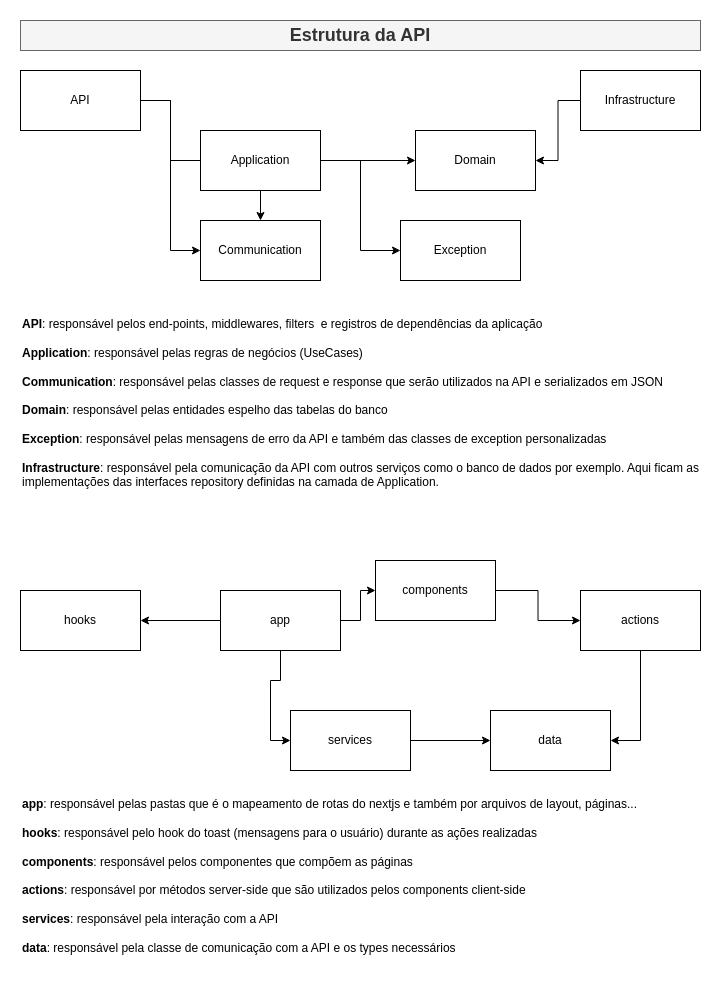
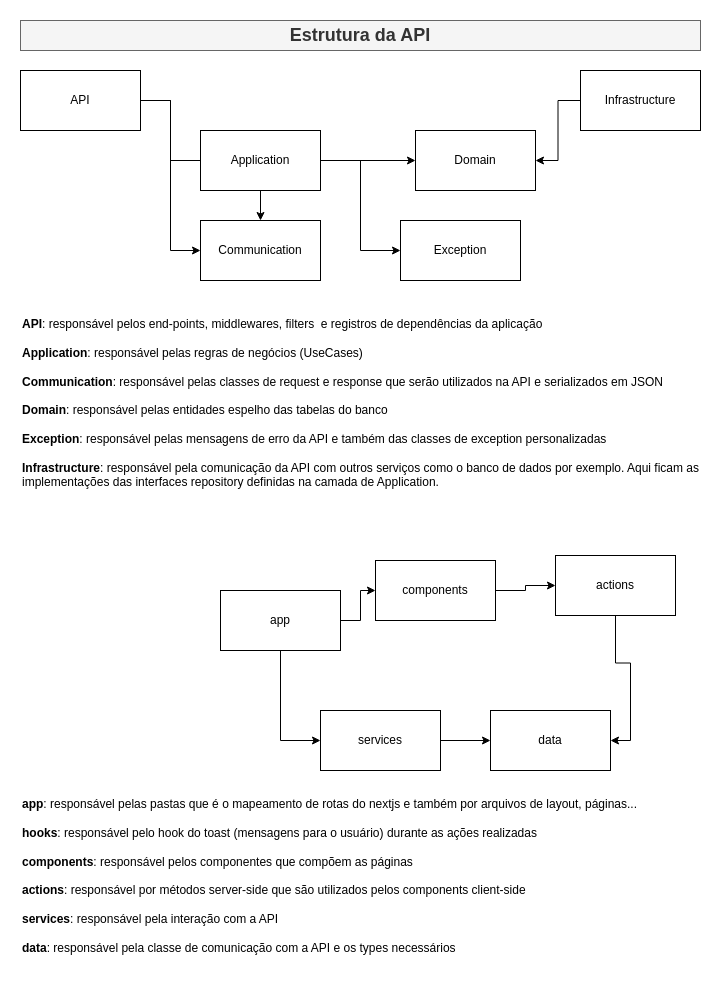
  <mxCell id="0" />
  <mxCell id="1" parent="0" />
  <mxCell id="2" style="edgeStyle=orthogonalEdgeStyle;rounded=0;orthogonalLoop=1;jettySize=auto;html=1;entryX=0;entryY=0.5;entryDx=0;entryDy=0;endArrow=none;" edge="1" parent="1" source="4" target="8"><mxGeometry relative="1" as="geometry" /></mxCell>
  <mxCell id="3" style="edgeStyle=orthogonalEdgeStyle;rounded=0;orthogonalLoop=1;jettySize=auto;html=1;entryX=0;entryY=0.5;entryDx=0;entryDy=0;" edge="1" parent="1" source="4" target="9"><mxGeometry relative="1" as="geometry" /></mxCell>
  <mxCell id="4" value="API" style="rounded=0;whiteSpace=wrap;html=1;" vertex="1" parent="1"><mxGeometry x="20" y="70" width="120" height="60" as="geometry" /></mxCell>
  <mxCell id="5" style="edgeStyle=orthogonalEdgeStyle;rounded=0;orthogonalLoop=1;jettySize=auto;html=1;entryX=0;entryY=0.5;entryDx=0;entryDy=0;" edge="1" parent="1" source="8" target="10"><mxGeometry relative="1" as="geometry" /></mxCell>
  <mxCell id="6" style="edgeStyle=orthogonalEdgeStyle;rounded=0;orthogonalLoop=1;jettySize=auto;html=1;entryX=0.5;entryY=0;entryDx=0;entryDy=0;" edge="1" parent="1" source="8" target="9"><mxGeometry relative="1" as="geometry" /></mxCell>
  <mxCell id="7" style="edgeStyle=orthogonalEdgeStyle;rounded=0;orthogonalLoop=1;jettySize=auto;html=1;entryX=0;entryY=0.5;entryDx=0;entryDy=0;" edge="1" parent="1" source="8" target="11"><mxGeometry relative="1" as="geometry" /></mxCell>
  <mxCell id="8" value="Application" style="rounded=0;whiteSpace=wrap;html=1;" vertex="1" parent="1"><mxGeometry x="200" y="130" width="120" height="60" as="geometry" /></mxCell>
  <mxCell id="9" value="Communication" style="rounded=0;whiteSpace=wrap;html=1;" vertex="1" parent="1"><mxGeometry x="200" y="220" width="120" height="60" as="geometry" /></mxCell>
  <mxCell id="10" value="Domain" style="rounded=0;whiteSpace=wrap;html=1;" vertex="1" parent="1"><mxGeometry x="415" y="130" width="120" height="60" as="geometry" /></mxCell>
  <mxCell id="11" value="Exception" style="rounded=0;whiteSpace=wrap;html=1;" vertex="1" parent="1"><mxGeometry x="400" y="220" width="120" height="60" as="geometry" /></mxCell>
  <mxCell id="12" style="edgeStyle=orthogonalEdgeStyle;rounded=0;orthogonalLoop=1;jettySize=auto;html=1;entryX=1;entryY=0.5;entryDx=0;entryDy=0;" edge="1" parent="1" source="13" target="10"><mxGeometry relative="1" as="geometry" /></mxCell>
  <mxCell id="13" value="Infrastructure" style="rounded=0;whiteSpace=wrap;html=1;" vertex="1" parent="1"><mxGeometry x="580" y="70" width="120" height="60" as="geometry" /></mxCell>
  <mxCell id="14" value="&lt;b&gt;API&lt;/b&gt;: responsável pelos end-points, middlewares, filters&amp;nbsp; e registros de dependências da aplicação&lt;div&gt;&lt;b&gt;&lt;br&gt;&lt;/b&gt;&lt;/div&gt;&lt;div&gt;&lt;b&gt;Application&lt;/b&gt;: responsável pelas regras de negócios (UseCases)&lt;/div&gt;&lt;div&gt;&lt;b&gt;&lt;br&gt;&lt;/b&gt;&lt;/div&gt;&lt;div&gt;&lt;b&gt;Communication&lt;/b&gt;: responsável pelas classes de request e response que serão utilizados na API e serializados em JSON&lt;/div&gt;&lt;div&gt;&lt;b&gt;&lt;br&gt;&lt;/b&gt;&lt;/div&gt;&lt;div&gt;&lt;b&gt;Domain&lt;/b&gt;: responsável pelas entidades espelho das tabelas do banco&lt;/div&gt;&lt;div&gt;&lt;b&gt;&lt;br&gt;&lt;/b&gt;&lt;/div&gt;&lt;div&gt;&lt;b&gt;Exception&lt;/b&gt;: responsável pelas mensagens de erro da API e também das classes de exception personalizadas&lt;/div&gt;&lt;div&gt;&lt;b&gt;&lt;br&gt;&lt;/b&gt;&lt;/div&gt;&lt;div&gt;&lt;b&gt;Infrastructure&lt;/b&gt;: responsável pela comunicação da API com outros serviços como o banco de dados por exemplo. Aqui ficam as implementações das interfaces repository definidas na camada de Application.&lt;/div&gt;" style="text;html=1;align=left;verticalAlign=top;whiteSpace=wrap;rounded=0;" vertex="1" parent="1"><mxGeometry x="20" y="310" width="680" height="190" as="geometry" /></mxCell>
  <mxCell id="15" value="Estrutura da API" style="text;html=1;align=center;verticalAlign=middle;whiteSpace=wrap;rounded=0;fontStyle=1;fillColor=#f5f5f5;fontColor=#333333;strokeColor=#666666;fontSize=18;" vertex="1" parent="1"><mxGeometry x="20" y="20" width="680" height="30" as="geometry" /></mxCell>
  <mxCell id="16" style="edgeStyle=orthogonalEdgeStyle;rounded=0;orthogonalLoop=1;jettySize=auto;html=1;entryX=0;entryY=0.5;entryDx=0;entryDy=0;" edge="1" parent="1" source="19" target="23"><mxGeometry relative="1" as="geometry" /></mxCell>
- <mxCell id="17" style="edgeStyle=orthogonalEdgeStyle;rounded=0;orthogonalLoop=1;jettySize=auto;html=1;entryX=1;entryY=0.5;entryDx=0;entryDy=0;" edge="1" parent="1" source="19" target="25"><mxGeometry relative="1" as="geometry" /></mxCell>
  <mxCell id="18" style="edgeStyle=orthogonalEdgeStyle;rounded=0;orthogonalLoop=1;jettySize=auto;html=1;entryX=0;entryY=0.5;entryDx=0;entryDy=0;" edge="1" parent="1" source="19" target="27"><mxGeometry relative="1" as="geometry" /></mxCell>
  <mxCell id="19" value="app" style="rounded=0;whiteSpace=wrap;html=1;" vertex="1" parent="1"><mxGeometry x="220" y="590" width="120" height="60" as="geometry" /></mxCell>
  <mxCell id="20" style="edgeStyle=orthogonalEdgeStyle;rounded=0;orthogonalLoop=1;jettySize=auto;html=1;entryX=1;entryY=0.5;entryDx=0;entryDy=0;" edge="1" parent="1" source="21" target="24"><mxGeometry relative="1" as="geometry" /></mxCell>
- <mxCell id="21" value="actions" style="rounded=0;whiteSpace=wrap;html=1;" vertex="1" parent="1"><mxGeometry x="580" y="590" width="120" height="60" as="geometry" /></mxCell>
+ <mxCell id="21" value="actions" style="rounded=0;whiteSpace=wrap;html=1;" vertex="1" parent="1"><mxGeometry x="555" y="555" width="120" height="60" as="geometry" /></mxCell>
  <mxCell id="22" style="edgeStyle=orthogonalEdgeStyle;rounded=0;orthogonalLoop=1;jettySize=auto;html=1;entryX=0;entryY=0.5;entryDx=0;entryDy=0;" edge="1" parent="1" source="23" target="21"><mxGeometry relative="1" as="geometry" /></mxCell>
  <mxCell id="23" value="components" style="rounded=0;whiteSpace=wrap;html=1;" vertex="1" parent="1"><mxGeometry x="375" y="560" width="120" height="60" as="geometry" /></mxCell>
  <mxCell id="24" value="data" style="rounded=0;whiteSpace=wrap;html=1;" vertex="1" parent="1"><mxGeometry x="490" y="710" width="120" height="60" as="geometry" /></mxCell>
- <mxCell id="25" value="hooks" style="rounded=0;whiteSpace=wrap;html=1;" vertex="1" parent="1"><mxGeometry x="20" y="590" width="120" height="60" as="geometry" /></mxCell>
  <mxCell id="26" style="edgeStyle=orthogonalEdgeStyle;rounded=0;orthogonalLoop=1;jettySize=auto;html=1;entryX=0;entryY=0.5;entryDx=0;entryDy=0;" edge="1" parent="1" source="27" target="24"><mxGeometry relative="1" as="geometry" /></mxCell>
- <mxCell id="27" value="services" style="rounded=0;whiteSpace=wrap;html=1;" vertex="1" parent="1"><mxGeometry x="290" y="710" width="120" height="60" as="geometry" /></mxCell>
+ <mxCell id="27" value="services" style="rounded=0;whiteSpace=wrap;html=1;" vertex="1" parent="1"><mxGeometry x="320" y="710" width="120" height="60" as="geometry" /></mxCell>
  <mxCell id="28" value="&lt;b&gt;app&lt;/b&gt;: responsável pelas pastas que é o mapeamento de rotas do nextjs e também por arquivos de layout, páginas&lt;span style=&quot;background-color: initial;&quot;&gt;...&lt;/span&gt;&lt;div&gt;&lt;div&gt;&lt;b&gt;&lt;br&gt;&lt;/b&gt;&lt;/div&gt;&lt;div&gt;&lt;b&gt;hooks&lt;/b&gt;: responsável pelo hook do toast (mensagens para o usuário) durante as ações realizadas&lt;/div&gt;&lt;div&gt;&lt;b&gt;&lt;br&gt;&lt;/b&gt;&lt;/div&gt;&lt;div&gt;&lt;b&gt;components&lt;/b&gt;: responsável pelos componentes que compõem as páginas&lt;/div&gt;&lt;div&gt;&lt;b&gt;&lt;br&gt;&lt;/b&gt;&lt;/div&gt;&lt;div&gt;&lt;b&gt;actions&lt;/b&gt;: responsável por métodos server-side que são utilizados pelos components client-side&lt;/div&gt;&lt;div&gt;&lt;b&gt;&lt;br&gt;&lt;/b&gt;&lt;/div&gt;&lt;div&gt;&lt;b&gt;services&lt;/b&gt;: responsável pela interação com a API&lt;/div&gt;&lt;div&gt;&lt;b&gt;&lt;br&gt;&lt;/b&gt;&lt;/div&gt;&lt;div&gt;&lt;b&gt;data&lt;/b&gt;: responsável pela classe de comunicação com a API e os types necessários&lt;/div&gt;&lt;div&gt;&lt;br&gt;&lt;/div&gt;&lt;/div&gt;" style="text;html=1;align=left;verticalAlign=top;whiteSpace=wrap;rounded=0;" vertex="1" parent="1"><mxGeometry x="20" y="790" width="680" height="190" as="geometry" /></mxCell>
